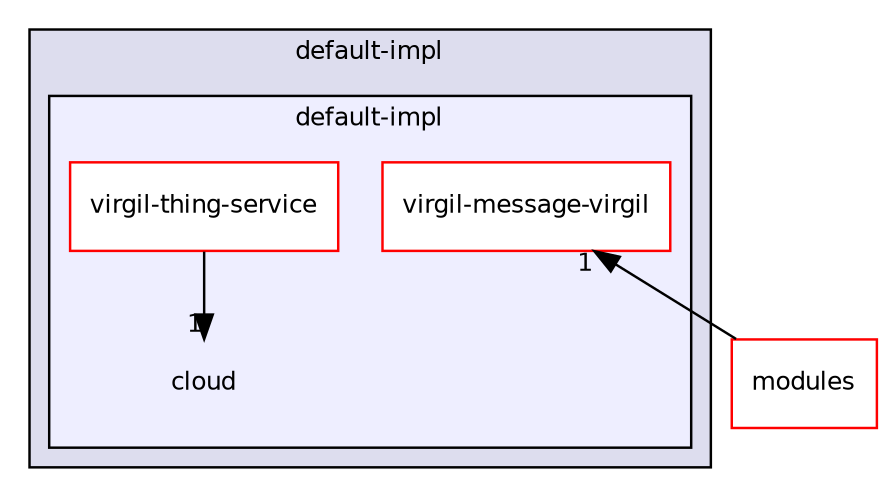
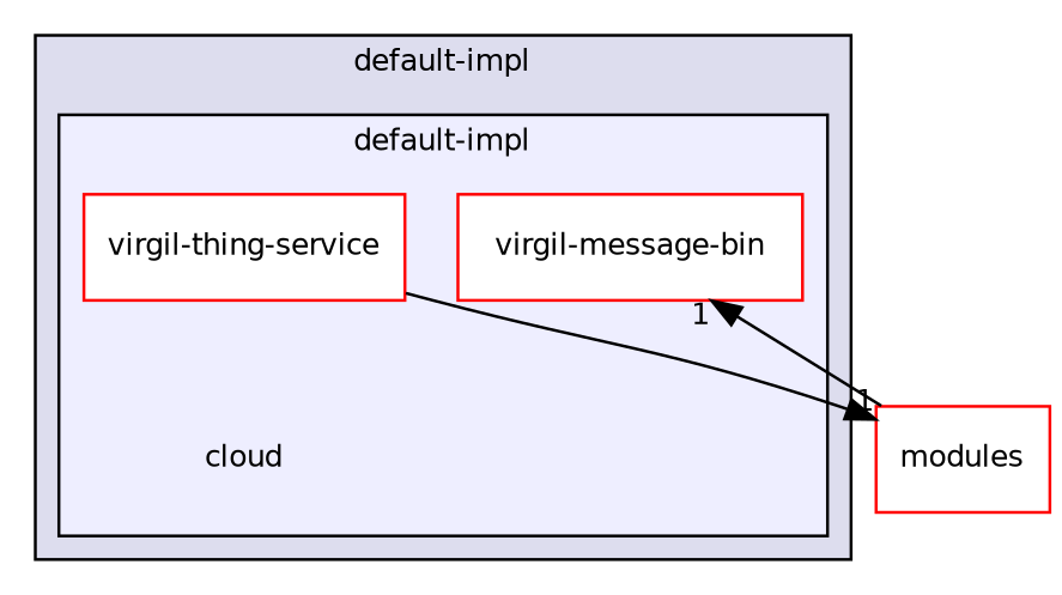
  digraph {
    compound=true
    node [fontname=Helvetica fontsize=10 shape=box color=red fillcolor=white style=filled]
    edge [headlabel=1 labeldistance=1.5 labelfontname=Helvetica labelfontsize=10]
    n1 [label=cloud shape=plaintext color="" fillcolor="" style=""]
-   n2 [label="virgil-message-virgil"]
+   n2 [label="virgil-message-bin"]
    n3 [label="virgil-thing-service"]
    n4 [label=modules]
    subgraph cluster_1 {
      bgcolor="#ddddee"
      fontname=Helvetica
      fontsize=10
      label="default-impl"
      pencolor=black
      subgraph cluster_2 {
        bgcolor="#eeeeff"
        fontname=Helvetica
        fontsize=10
        label="default-impl"
        pencolor=black
        n1
        n2
        n3
      }
    }
-   n3 -> n1
+   n3 -> n4
    n4 -> n2
  }
